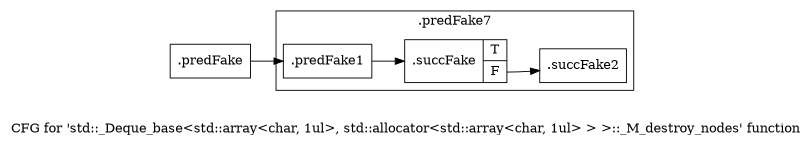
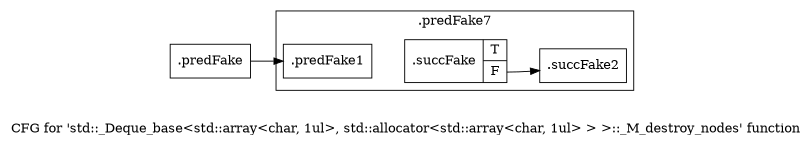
  digraph {
    label="CFG for 'std::_Deque_base\<std::array\<char, 1ul\>, std::allocator\<std::array\<char, 1ul\> \> \>::_M_destroy_nodes' function"
    rankdir=LR
    node [filename="/mnt/xilinx/Vitis_HLS/2021.2/tps/lnx64/gcc-6.2.0/lib/gcc/x86_64-pc-linux-gnu/6.2.0/../../../../include/c++/6.2.0/bits/stl_deque.h" linenumber=740 shape=record]
    edge [execusionnum=0 filename="/mnt/xilinx/Vitis_HLS/2021.2/tps/lnx64/gcc-6.2.0/lib/gcc/x86_64-pc-linux-gnu/6.2.0/../../../../include/c++/6.2.0/bits/stl_deque.h"]
    n1 [label="{.predFake1}"]
    n2 [label="{.succFake|{<s0>T|<s1>F}}"]
    n3 [label="{.succFake2}" linenumber=742]
    n4 [label="{.predFake}" filename="" linenumber=""]
    subgraph cluster_1 {
      invocationtime=0
      label=".predFake7"
      tripcount=0
      n1
      n2
      n3
    }
-   n1 -> n2
    n2 -> n3 [tailport=s1]
    n4 -> n1
  }
